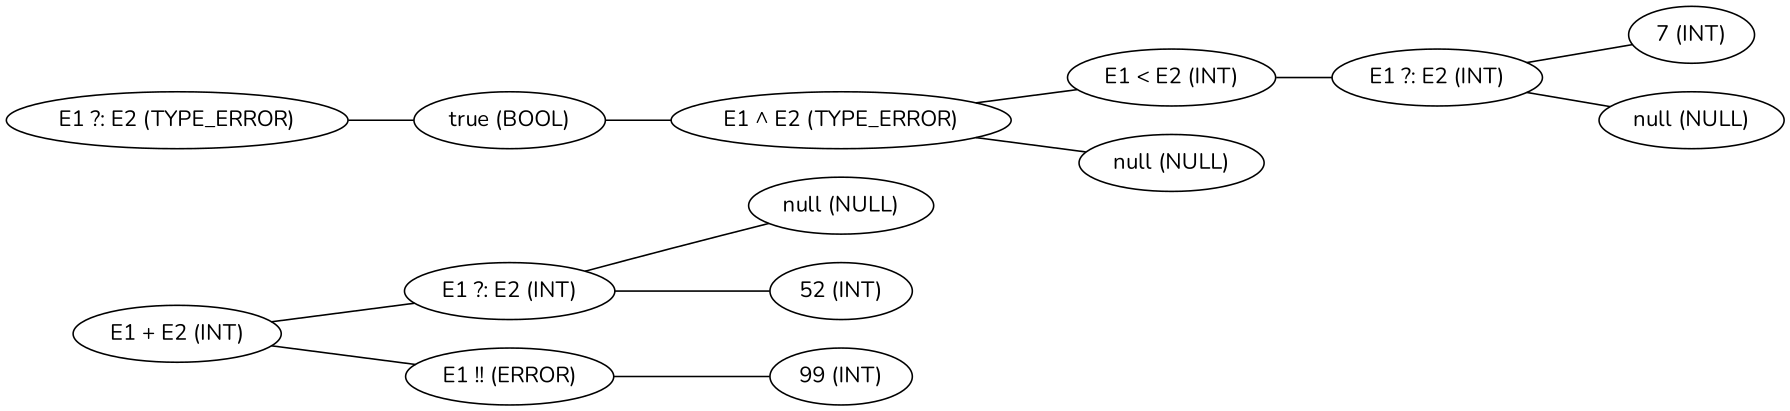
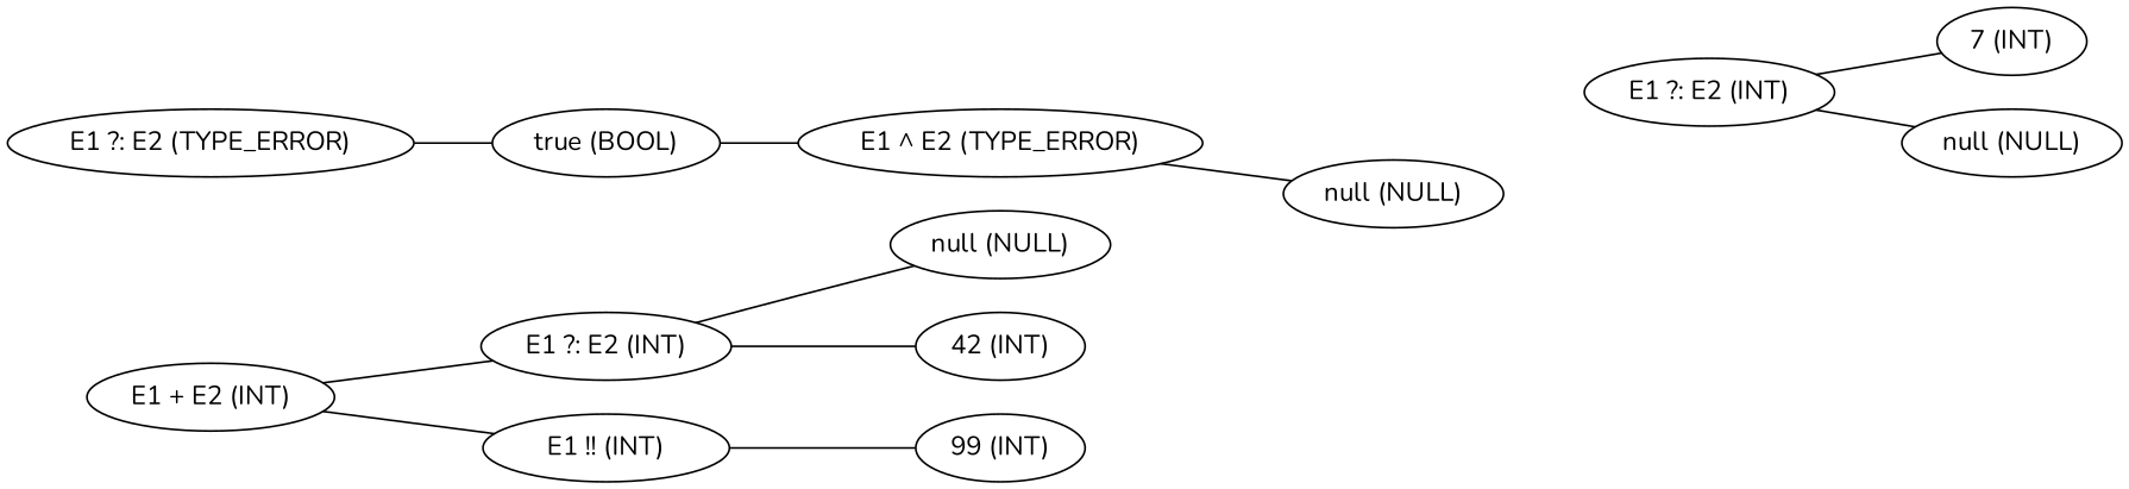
  graph {
    fontname=Nunito
    rankdir=LR
    node [fontname=Nunito]
    edge [fontname=Nunito]
    n1 [label="E1 + E2 (INT)"]
    n2 [label="E1 ?: E2 (INT)"]
-   n3 [label="E1 !! (ERROR)"]
+   n3 [label="E1 !! (INT)"]
    n4 [label="null (NULL)"]
-   n5 [label="52 (INT)"]
+   n5 [label="42 (INT)"]
    n6 [label="99 (INT)"]
    n7 [label="E1 ?: E2 (INT)"]
    n8 [label="7 (INT)"]
    n9 [label="null (NULL)"]
    n10 [label="E1 ?: E2 (TYPE_ERROR)"]
    n11 [label="true (BOOL)"]
    n12 [label="E1 ^ E2 (TYPE_ERROR)"]
-   n13 [label="E1 < E2 (INT)"]
    n14 [label="null (NULL)"]
    n1 -- n2
    n1 -- n3
    n2 -- n4
    n2 -- n5
    n3 -- n6
    n7 -- n8
    n7 -- n9
    n10 -- n11
    n11 -- n12
-   n12 -- n13
    n12 -- n14
-   n13 -- n7
  }
